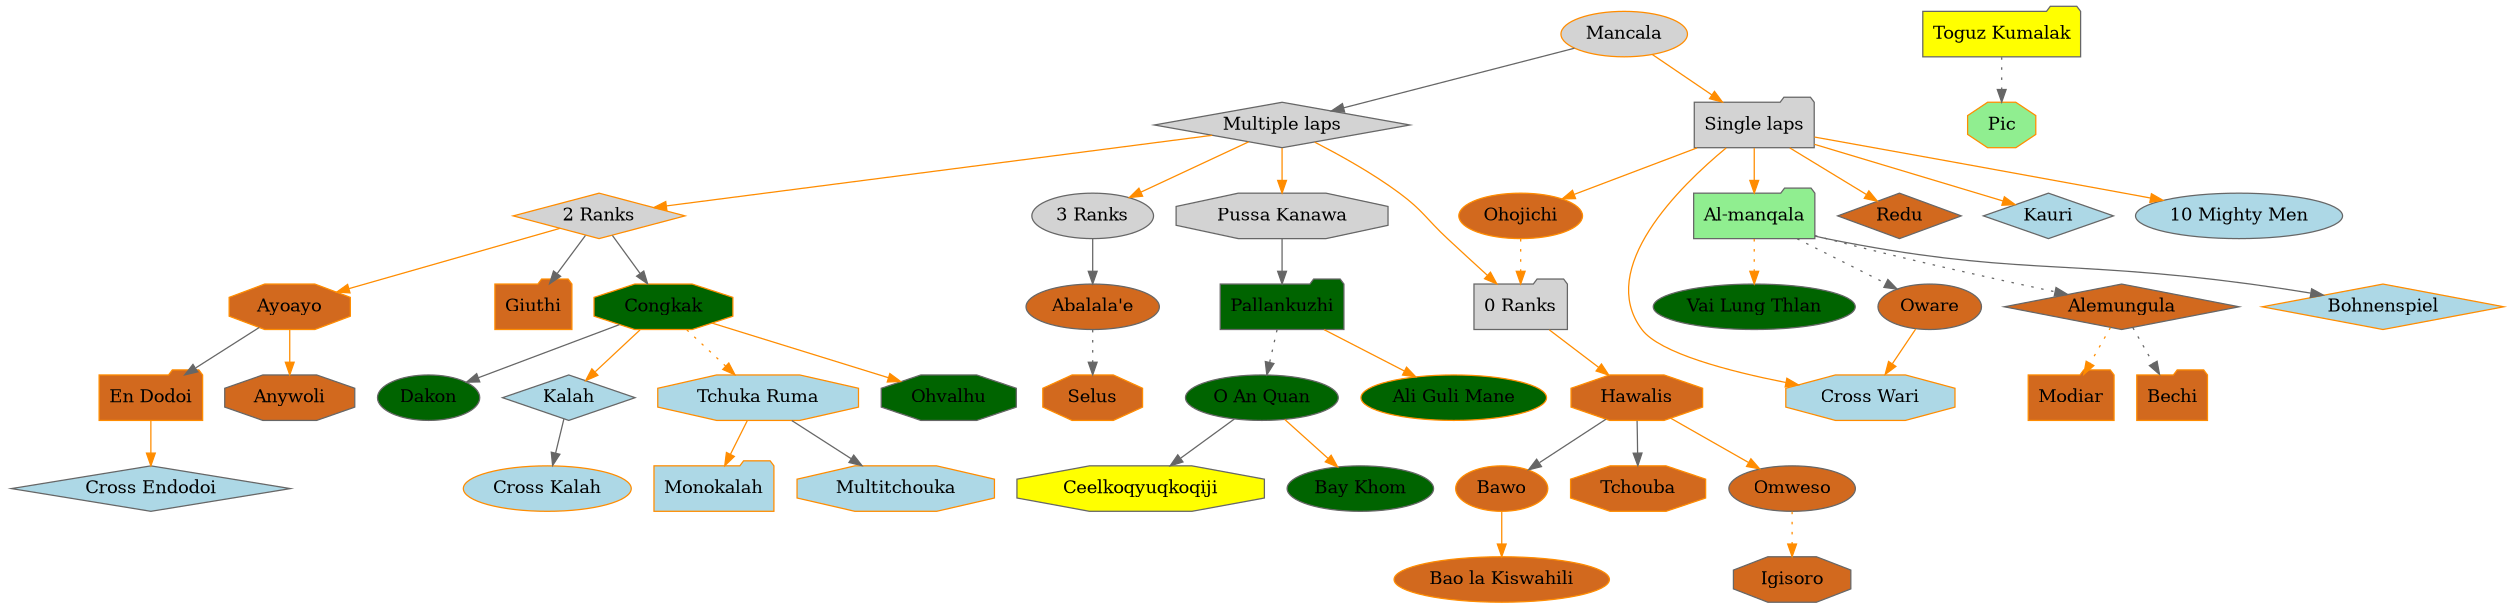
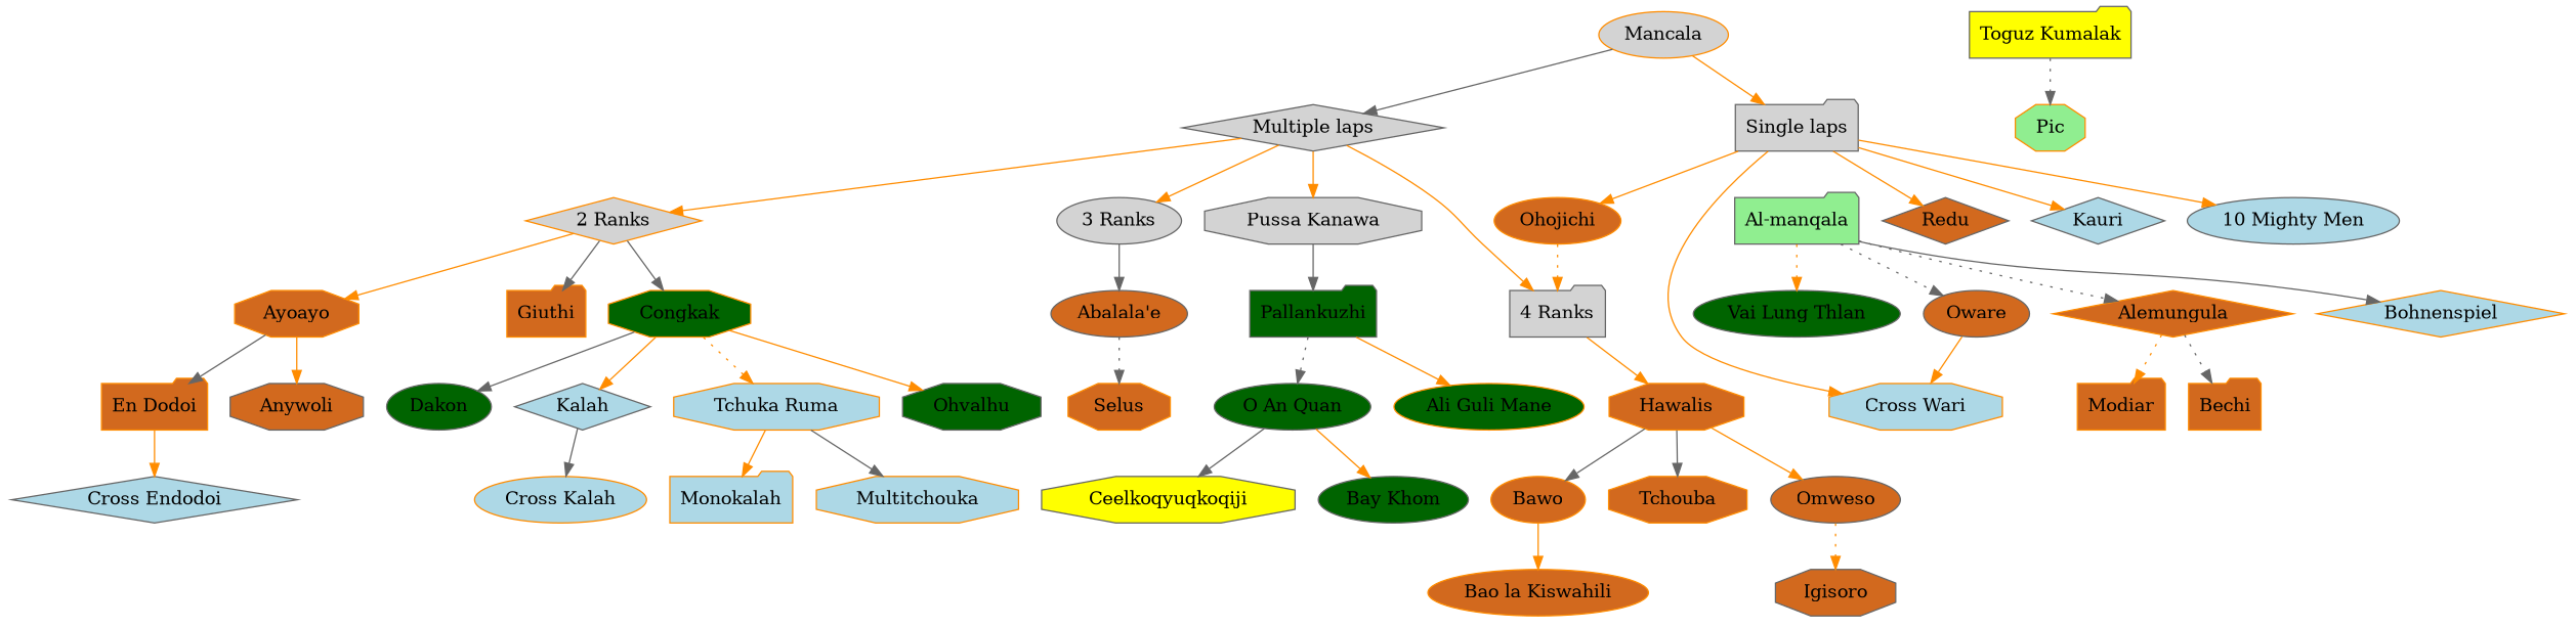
  digraph {
    node [color=gray40 fillcolor=chocolate shape=ellipse style=filled]
    edge [color=darkorange]
    Mancala [color=darkorange fillcolor=lightgray]
    "Single laps" [fillcolor=lightgray shape=folder]
    "Multiple laps" [fillcolor=lightgray shape=diamond]
    Ohojichi [color=darkorange]
    Redu [shape=diamond]
    Kauri [fillcolor=lightblue shape=diamond]
    "10 Mighty Men" [fillcolor=lightblue]
    "Al-manqala" [fillcolor=lightgreen shape=folder]
    "Cross Wari" [color=darkorange fillcolor=lightblue shape=octagon]
    "2 Ranks" [color=darkorange fillcolor=lightgray shape=diamond]
    "3 Ranks" [fillcolor=lightgray]
-   "4 Ranks" [fillcolor=lightgray shape=folder label="0 Ranks"]
+   "4 Ranks" [fillcolor=lightgray shape=folder]
    "Pussa Kanawa" [fillcolor=lightgray shape=octagon]
    "Toguz Kumalak" [fillcolor=yellow shape=folder]
    Pic [color=darkorange fillcolor=lightgreen shape=octagon]
    Oware
-   Alemungula [shape=diamond]
+   Alemungula [color=darkorange shape=diamond]
    Bohnenspiel [color=darkorange fillcolor=lightblue shape=diamond]
    "Vai Lung Thlan" [fillcolor=darkgreen]
    Congkak [color=darkorange fillcolor=darkgreen shape=octagon]
    Ayoayo [color=darkorange shape=octagon]
    Giuthi [color=darkorange shape=folder]
    "Abalala'e"
    Hawalis [color=darkorange shape=octagon]
    Pallankuzhi [fillcolor=darkgreen shape=folder]
    Dakon [fillcolor=darkgreen]
    Kalah [fillcolor=lightblue shape=diamond]
    "Tchuka Ruma" [color=darkorange fillcolor=lightblue shape=octagon]
    Ohvalhu [fillcolor=darkgreen shape=octagon]
    "En Dodoi" [color=darkorange shape=folder]
    Anywoli [shape=octagon]
    Selus [color=darkorange shape=octagon]
    Bawo [color=darkorange]
    Tchouba [color=darkorange shape=octagon]
    Omweso
    "O An Quan" [fillcolor=darkgreen]
    "Ali Guli Mane" [color=darkorange fillcolor=darkgreen]
    "Cross Kalah" [color=darkorange fillcolor=lightblue]
    Monokalah [color=darkorange fillcolor=lightblue shape=folder]
    Multitchouka [color=darkorange fillcolor=lightblue shape=octagon]
    "Bao la Kiswahili" [color=darkorange]
    Igisoro [shape=octagon]
    Bechi [color=darkorange shape=folder]
    Modiar [color=darkorange shape=folder]
    "Cross Endodoi" [fillcolor=lightblue shape=diamond]
    Ceelkoqyuqkoqiji [fillcolor=yellow shape=octagon]
    "Bay Khom" [fillcolor=darkgreen]
    Mancala -> "Single laps"
    Mancala -> "Multiple laps" [color=gray40]
    "Single laps" -> Ohojichi
    "Single laps" -> Redu
    "Single laps" -> Kauri
    "Single laps" -> "10 Mighty Men"
-   "Single laps" -> "Al-manqala"
    "Single laps" -> "Cross Wari"
    "Multiple laps" -> "2 Ranks"
    "Multiple laps" -> "3 Ranks"
    "Multiple laps" -> "4 Ranks"
    "Multiple laps" -> "Pussa Kanawa"
    Ohojichi -> "4 Ranks" [style=dotted]
    "Al-manqala" -> Oware [color=gray40 style=dotted]
    "Al-manqala" -> Alemungula [color=gray40 style=dotted]
    "Al-manqala" -> Bohnenspiel [color=gray40]
    "Al-manqala" -> "Vai Lung Thlan" [style=dotted]
    "2 Ranks" -> Congkak [color=gray40]
    "2 Ranks" -> Ayoayo
    "2 Ranks" -> Giuthi [color=gray40]
    "3 Ranks" -> "Abalala'e" [color=gray40]
    "4 Ranks" -> Hawalis
    "Pussa Kanawa" -> Pallankuzhi [color=gray40]
    "Toguz Kumalak" -> Pic [color=gray40 style=dotted]
    Oware -> "Cross Wari"
    Alemungula -> Bechi [color=gray40 style=dotted]
    Alemungula -> Modiar [style=dotted]
    Congkak -> Dakon [color=gray40]
    Congkak -> Kalah
    Congkak -> "Tchuka Ruma" [style=dotted]
    Congkak -> Ohvalhu
    Ayoayo -> "En Dodoi" [color=gray40]
    Ayoayo -> Anywoli
    "Abalala'e" -> Selus [color=gray40 style=dotted]
    Hawalis -> Bawo [color=gray40]
    Hawalis -> Tchouba [color=gray40]
    Hawalis -> Omweso
    Pallankuzhi -> "O An Quan" [color=gray40 style=dotted]
    Pallankuzhi -> "Ali Guli Mane"
    Kalah -> "Cross Kalah" [color=gray40]
    "Tchuka Ruma" -> Monokalah
    "Tchuka Ruma" -> Multitchouka [color=gray40]
    "En Dodoi" -> "Cross Endodoi"
    Bawo -> "Bao la Kiswahili"
    Omweso -> Igisoro [style=dotted]
    "O An Quan" -> Ceelkoqyuqkoqiji [color=gray40]
    "O An Quan" -> "Bay Khom"
  }
